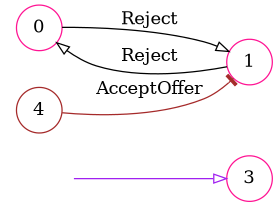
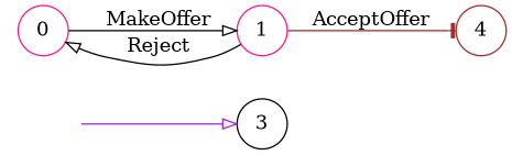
  digraph {
    rankdir=LR
    node [color=black shape=circle]
    edge [arrowhead=onormal color=black]
    "" [shape=plaintext]
-   n2 [color=deeppink label=3]
+   n2 [label=3]
    n3 [color=deeppink label=0]
    n4 [color=deeppink label=1]
    n5 [color=brown label=4]
    "" -> n2 [color=purple]
-   n3 -> n4 [label=Reject]
+   n3 -> n4 [label=MakeOffer]
    n4 -> n3 [label=Reject]
-   n5 -> n4 [arrowhead=tee color=brown label=AcceptOffer]
+   n4 -> n5 [arrowhead=tee color=brown label=AcceptOffer]
  }
